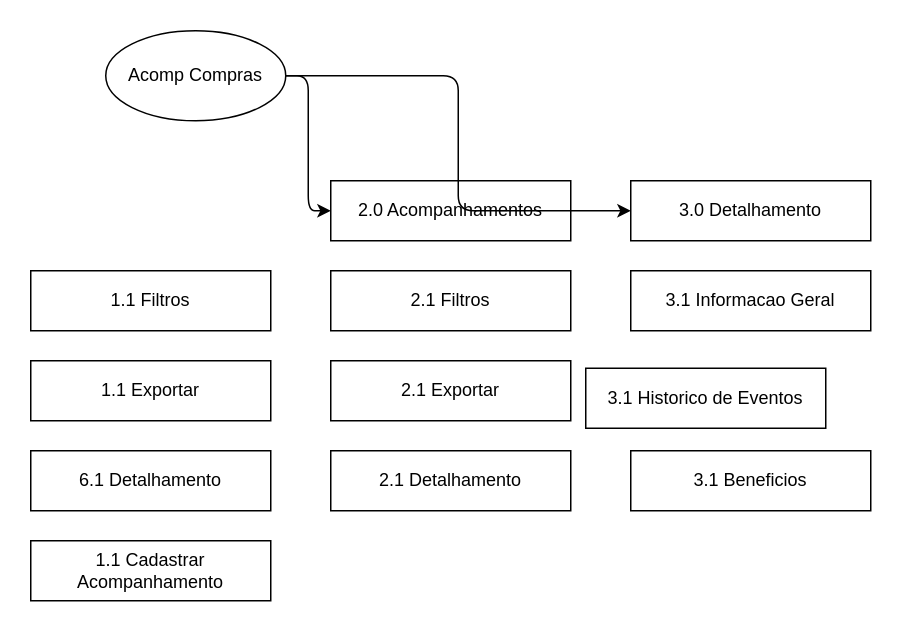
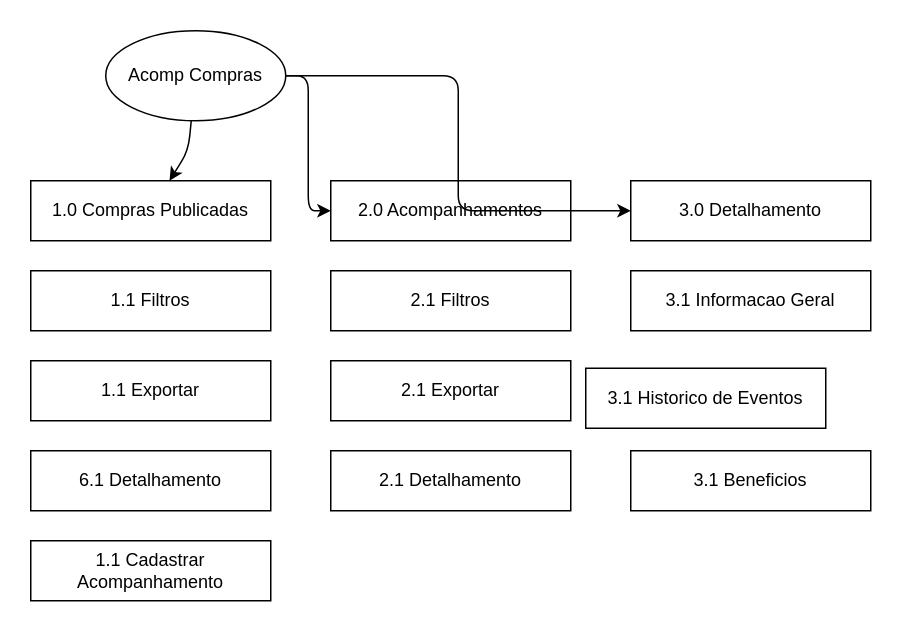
  <mxCell id="0" />
  <mxCell id="1" parent="0" />
  <mxCell id="2" value="Acomp Compras" style="ellipse;whiteSpace=wrap;html=1;" vertex="1" parent="1"><mxGeometry x="70" y="20" width="120" height="60" as="geometry" /></mxCell>
+ <mxCell id="3" value="1.0 Compras Publicadas" style="rectangle;whiteSpace=wrap;html=1;" vertex="1" parent="1"><mxGeometry x="20" y="120" width="160" height="40" as="geometry" /></mxCell>
  <mxCell id="4" value="2.0 Acompanhamentos" style="rectangle;whiteSpace=wrap;html=1;" vertex="1" parent="1"><mxGeometry x="220" y="120" width="160" height="40" as="geometry" /></mxCell>
  <mxCell id="5" value="3.0 Detalhamento" style="rectangle;whiteSpace=wrap;html=1;" vertex="1" parent="1"><mxGeometry x="420" y="120" width="160" height="40" as="geometry" /></mxCell>
  <mxCell id="6" value="1.1 Filtros" style="rectangle;whiteSpace=wrap;html=1;" vertex="1" parent="1"><mxGeometry x="20" y="180" width="160" height="40" as="geometry" /></mxCell>
  <mxCell id="7" value="1.1 Exportar" style="rectangle;whiteSpace=wrap;html=1;" vertex="1" parent="1"><mxGeometry x="20" y="240" width="160" height="40" as="geometry" /></mxCell>
  <mxCell id="8" value="6.1 Detalhamento" style="rectangle;whiteSpace=wrap;html=1;" vertex="1" parent="1"><mxGeometry x="20" y="300" width="160" height="40" as="geometry" /></mxCell>
  <mxCell id="9" value="1.1 Cadastrar Acompanhamento" style="rectangle;whiteSpace=wrap;html=1;" vertex="1" parent="1"><mxGeometry x="20" y="360" width="160" height="40" as="geometry" /></mxCell>
  <mxCell id="10" value="2.1 Filtros" style="rectangle;whiteSpace=wrap;html=1;" vertex="1" parent="1"><mxGeometry x="220" y="180" width="160" height="40" as="geometry" /></mxCell>
  <mxCell id="11" value="2.1 Exportar" style="rectangle;whiteSpace=wrap;html=1;" vertex="1" parent="1"><mxGeometry x="220" y="240" width="160" height="40" as="geometry" /></mxCell>
  <mxCell id="12" value="2.1 Detalhamento" style="rectangle;whiteSpace=wrap;html=1;" vertex="1" parent="1"><mxGeometry x="220" y="300" width="160" height="40" as="geometry" /></mxCell>
  <mxCell id="13" value="3.1 Informacao Geral" style="rectangle;whiteSpace=wrap;html=1;" vertex="1" parent="1"><mxGeometry x="420" y="180" width="160" height="40" as="geometry" /></mxCell>
  <mxCell id="14" value="3.1 Historico de Eventos" style="rectangle;whiteSpace=wrap;html=1;" vertex="1" parent="1"><mxGeometry x="390" y="245" width="160" height="40" as="geometry" /></mxCell>
  <mxCell id="15" value="3.1 Beneficios" style="rectangle;whiteSpace=wrap;html=1;" vertex="1" parent="1"><mxGeometry x="420" y="300" width="160" height="40" as="geometry" /></mxCell>
+ <mxCell id="16" style="edgeStyle=elbowEdgeStyle;orthogonal=0;jettySize=auto;html=1;" edge="1" parent="1" source="2" target="3"><mxGeometry relative="1" as="geometry" /></mxCell>
  <mxCell id="17" style="edgeStyle=elbowEdgeStyle;orthogonal=0;jettySize=auto;html=1;" edge="1" parent="1" source="2" target="4"><mxGeometry relative="1" as="geometry" /></mxCell>
  <mxCell id="18" style="edgeStyle=elbowEdgeStyle;orthogonal=0;jettySize=auto;html=1;" edge="1" parent="1" source="2" target="5"><mxGeometry relative="1" as="geometry" /></mxCell>
